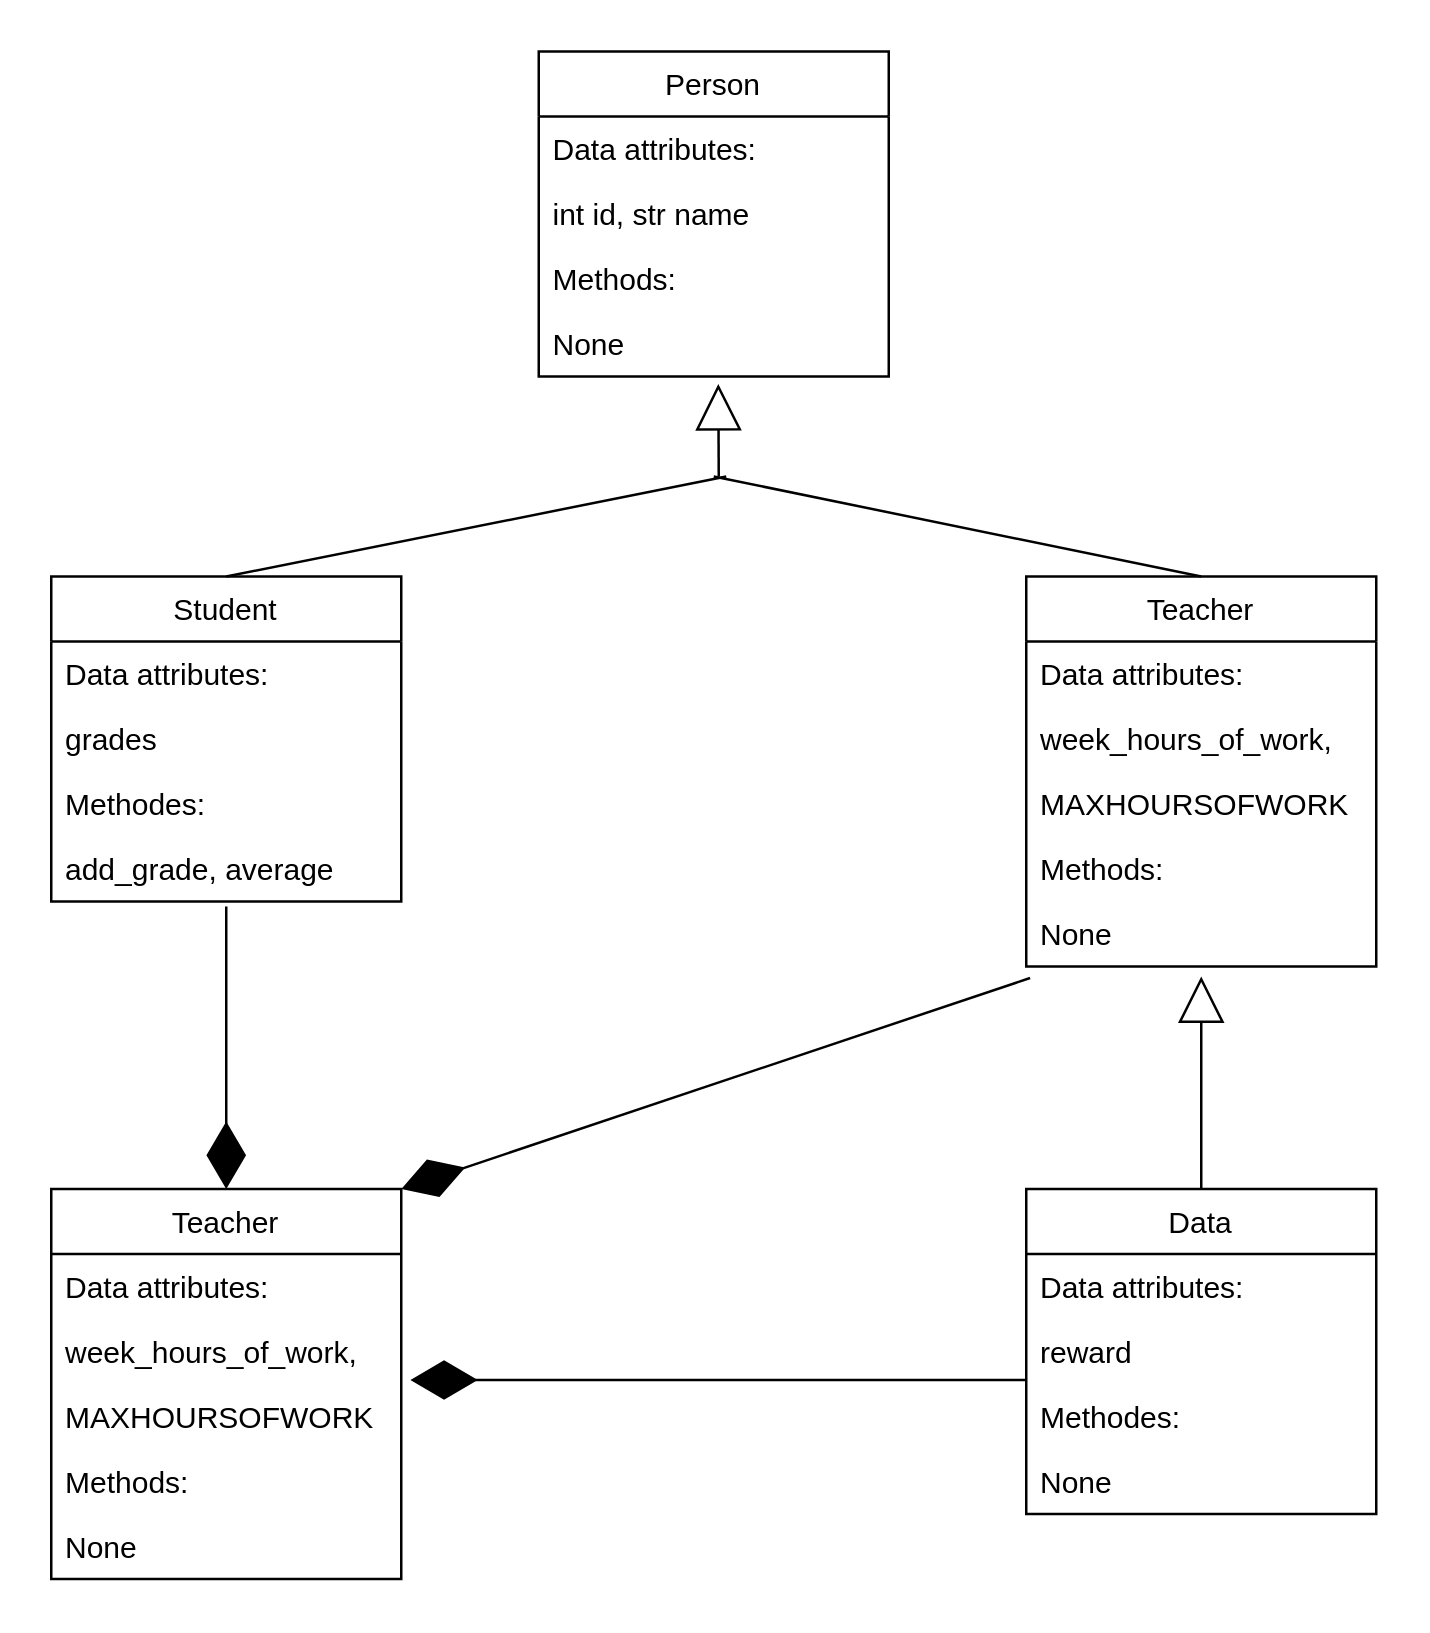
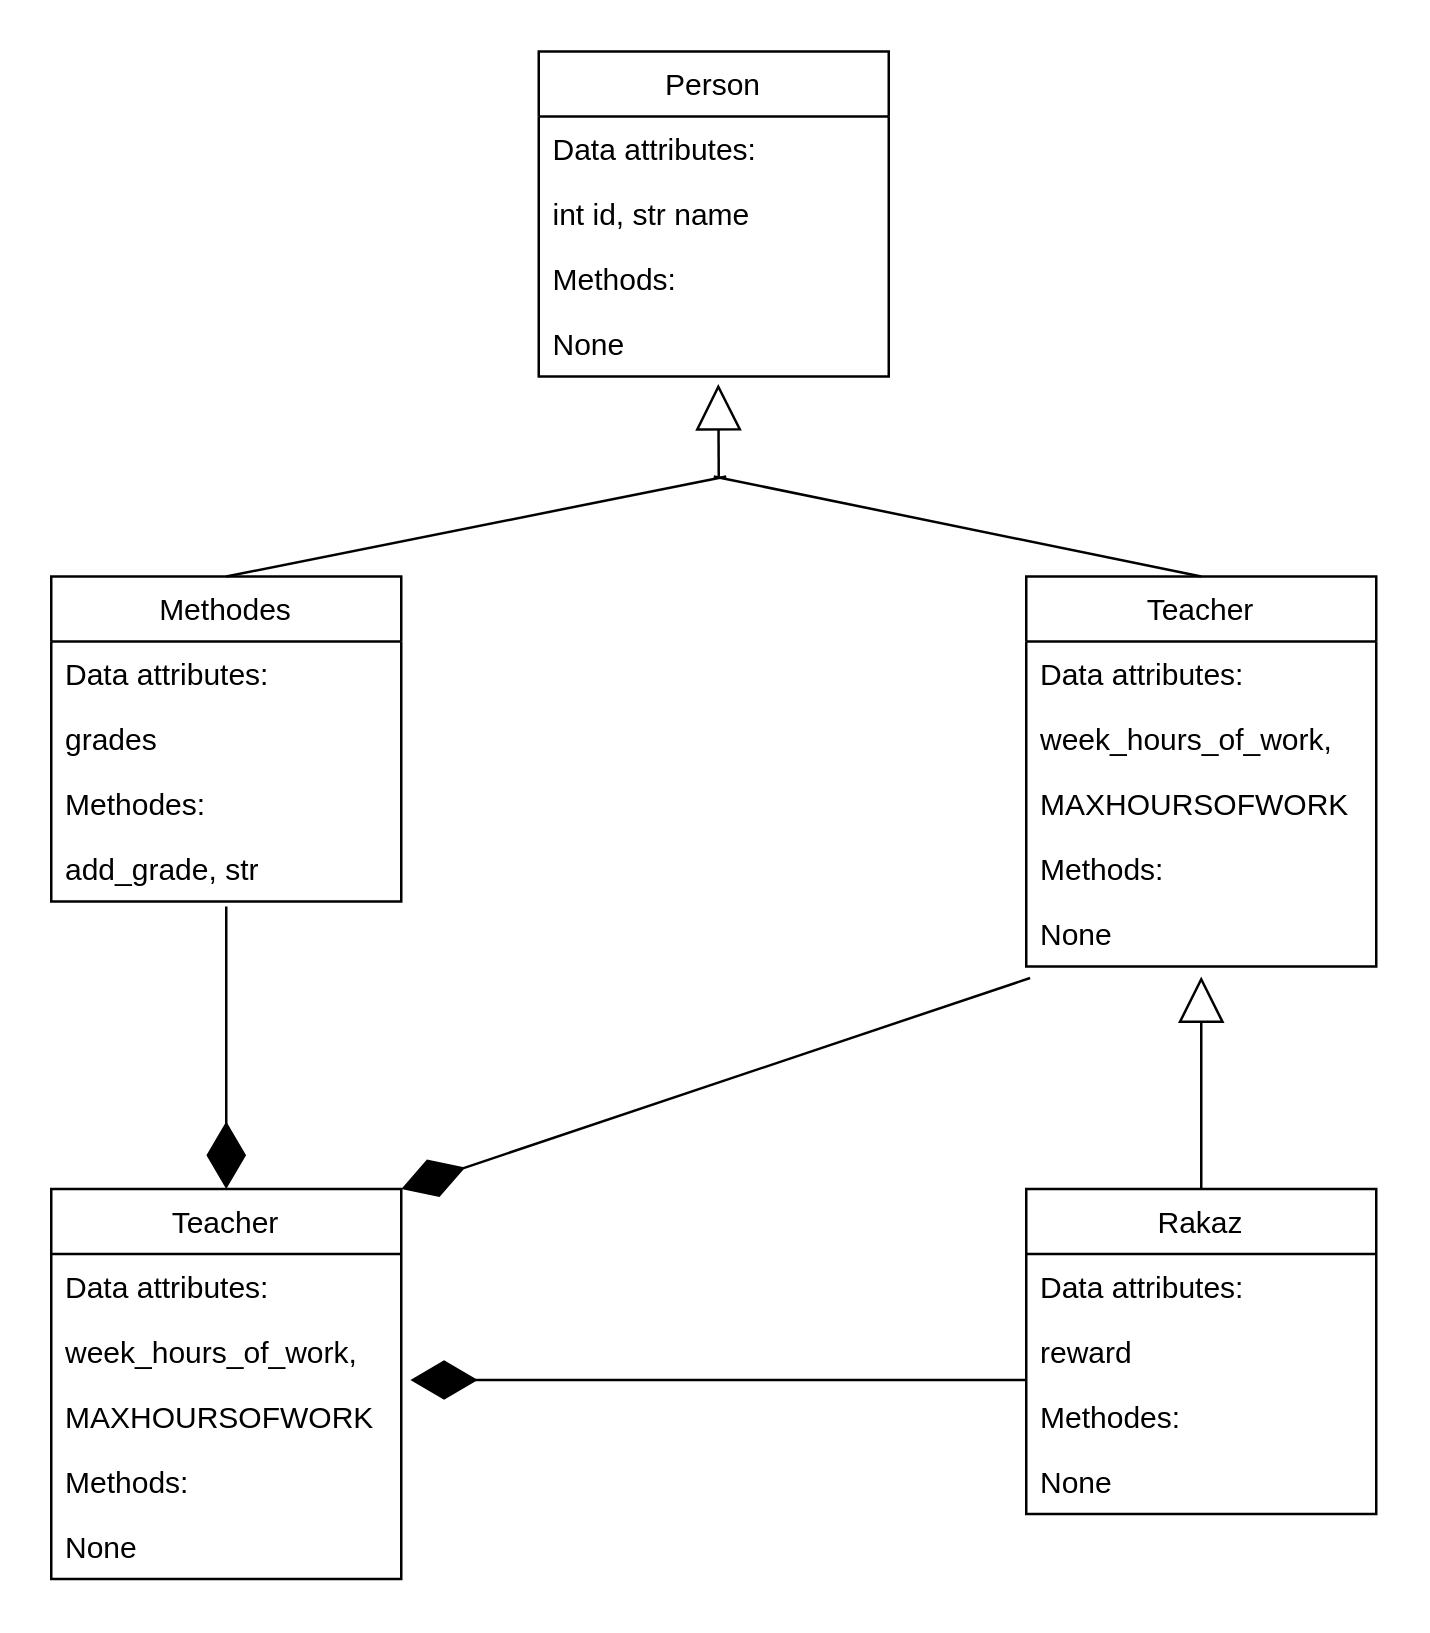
  <mxCell id="0" />
  <mxCell id="1" parent="0" />
  <mxCell id="2" value="Person" style="swimlane;fontStyle=0;childLayout=stackLayout;horizontal=1;startSize=26;horizontalStack=0;resizeParent=1;resizeParentMax=0;resizeLast=0;collapsible=1;marginBottom=0;" vertex="1" parent="1"><mxGeometry x="215" y="20" width="140" height="130" as="geometry" /></mxCell>
  <mxCell id="3" value="Data attributes:" style="text;strokeColor=none;fillColor=none;align=left;verticalAlign=top;spacingLeft=4;spacingRight=4;overflow=hidden;rotatable=0;points=[[0,0.5],[1,0.5]];portConstraint=eastwest;" vertex="1" parent="2"><mxGeometry y="26" width="140" height="26" as="geometry" /></mxCell>
  <mxCell id="4" value="int id, str name" style="text;strokeColor=none;fillColor=none;align=left;verticalAlign=top;spacingLeft=4;spacingRight=4;overflow=hidden;rotatable=0;points=[[0,0.5],[1,0.5]];portConstraint=eastwest;" vertex="1" parent="2"><mxGeometry y="52" width="140" height="26" as="geometry" /></mxCell>
  <mxCell id="5" value="Methods:" style="text;strokeColor=none;fillColor=none;align=left;verticalAlign=top;spacingLeft=4;spacingRight=4;overflow=hidden;rotatable=0;points=[[0,0.5],[1,0.5]];portConstraint=eastwest;" vertex="1" parent="2"><mxGeometry y="78" width="140" height="26" as="geometry" /></mxCell>
  <mxCell id="6" value="None" style="text;strokeColor=none;fillColor=none;align=left;verticalAlign=top;spacingLeft=4;spacingRight=4;overflow=hidden;rotatable=0;points=[[0,0.5],[1,0.5]];portConstraint=eastwest;" vertex="1" parent="2"><mxGeometry y="104" width="140" height="26" as="geometry" /></mxCell>
- <mxCell id="7" value="Student" style="swimlane;fontStyle=0;childLayout=stackLayout;horizontal=1;startSize=26;horizontalStack=0;resizeParent=1;resizeParentMax=0;resizeLast=0;collapsible=1;marginBottom=0;" vertex="1" parent="1"><mxGeometry x="20" y="230" width="140" height="130" as="geometry" /></mxCell>
+ <mxCell id="7" value="Methodes" style="swimlane;fontStyle=0;childLayout=stackLayout;horizontal=1;startSize=26;horizontalStack=0;resizeParent=1;resizeParentMax=0;resizeLast=0;collapsible=1;marginBottom=0;" vertex="1" parent="1"><mxGeometry x="20" y="230" width="140" height="130" as="geometry" /></mxCell>
  <mxCell id="8" value="Data attributes:" style="text;strokeColor=none;fillColor=none;align=left;verticalAlign=top;spacingLeft=4;spacingRight=4;overflow=hidden;rotatable=0;points=[[0,0.5],[1,0.5]];portConstraint=eastwest;" vertex="1" parent="7"><mxGeometry y="26" width="140" height="26" as="geometry" /></mxCell>
  <mxCell id="9" value="grades" style="text;strokeColor=none;fillColor=none;align=left;verticalAlign=top;spacingLeft=4;spacingRight=4;overflow=hidden;rotatable=0;points=[[0,0.5],[1,0.5]];portConstraint=eastwest;" vertex="1" parent="7"><mxGeometry y="52" width="140" height="26" as="geometry" /></mxCell>
  <mxCell id="10" value="Methodes:" style="text;strokeColor=none;fillColor=none;align=left;verticalAlign=top;spacingLeft=4;spacingRight=4;overflow=hidden;rotatable=0;points=[[0,0.5],[1,0.5]];portConstraint=eastwest;" vertex="1" parent="7"><mxGeometry y="78" width="140" height="26" as="geometry" /></mxCell>
- <mxCell id="11" value="add_grade, average" style="text;strokeColor=none;fillColor=none;align=left;verticalAlign=top;spacingLeft=4;spacingRight=4;overflow=hidden;rotatable=0;points=[[0,0.5],[1,0.5]];portConstraint=eastwest;" vertex="1" parent="7"><mxGeometry y="104" width="140" height="26" as="geometry" /></mxCell>
+ <mxCell id="11" value="add_grade, str" style="text;strokeColor=none;fillColor=none;align=left;verticalAlign=top;spacingLeft=4;spacingRight=4;overflow=hidden;rotatable=0;points=[[0,0.5],[1,0.5]];portConstraint=eastwest;" vertex="1" parent="7"><mxGeometry y="104" width="140" height="26" as="geometry" /></mxCell>
  <mxCell id="12" value="" style="endArrow=block;endSize=16;endFill=0;html=1;entryX=0.513;entryY=1.115;entryDx=0;entryDy=0;entryPerimeter=0;" edge="1" parent="1" target="6"><mxGeometry width="160" relative="1" as="geometry"><mxPoint x="287" y="190" as="sourcePoint" /><mxPoint x="360" y="270" as="targetPoint" /></mxGeometry></mxCell>
  <mxCell id="13" value="" style="endArrow=none;html=1;exitX=0.5;exitY=0;exitDx=0;exitDy=0;" edge="1" parent="1" source="7"><mxGeometry width="50" height="50" relative="1" as="geometry"><mxPoint x="250" y="290" as="sourcePoint" /><mxPoint x="290" y="190" as="targetPoint" /></mxGeometry></mxCell>
  <mxCell id="14" value="Teacher" style="swimlane;fontStyle=0;childLayout=stackLayout;horizontal=1;startSize=26;horizontalStack=0;resizeParent=1;resizeParentMax=0;resizeLast=0;collapsible=1;marginBottom=0;" vertex="1" parent="1"><mxGeometry x="410" y="230" width="140" height="156" as="geometry" /></mxCell>
  <mxCell id="15" value="Data attributes:" style="text;strokeColor=none;fillColor=none;align=left;verticalAlign=top;spacingLeft=4;spacingRight=4;overflow=hidden;rotatable=0;points=[[0,0.5],[1,0.5]];portConstraint=eastwest;" vertex="1" parent="14"><mxGeometry y="26" width="140" height="26" as="geometry" /></mxCell>
  <mxCell id="16" value="week_hours_of_work," style="text;strokeColor=none;fillColor=none;align=left;verticalAlign=top;spacingLeft=4;spacingRight=4;overflow=hidden;rotatable=0;points=[[0,0.5],[1,0.5]];portConstraint=eastwest;" vertex="1" parent="14"><mxGeometry y="52" width="140" height="26" as="geometry" /></mxCell>
  <mxCell id="17" value="MAXHOURSOFWORK" style="text;strokeColor=none;fillColor=none;align=left;verticalAlign=top;spacingLeft=4;spacingRight=4;overflow=hidden;rotatable=0;points=[[0,0.5],[1,0.5]];portConstraint=eastwest;" vertex="1" parent="14"><mxGeometry y="78" width="140" height="26" as="geometry" /></mxCell>
  <mxCell id="18" value="Methods:" style="text;strokeColor=none;fillColor=none;align=left;verticalAlign=top;spacingLeft=4;spacingRight=4;overflow=hidden;rotatable=0;points=[[0,0.5],[1,0.5]];portConstraint=eastwest;" vertex="1" parent="14"><mxGeometry y="104" width="140" height="26" as="geometry" /></mxCell>
  <mxCell id="19" value="None" style="text;strokeColor=none;fillColor=none;align=left;verticalAlign=top;spacingLeft=4;spacingRight=4;overflow=hidden;rotatable=0;points=[[0,0.5],[1,0.5]];portConstraint=eastwest;" vertex="1" parent="14"><mxGeometry y="130" width="140" height="26" as="geometry" /></mxCell>
  <mxCell id="20" value="" style="endArrow=none;html=1;exitX=0.5;exitY=0;exitDx=0;exitDy=0;" edge="1" parent="1" source="14"><mxGeometry width="50" height="50" relative="1" as="geometry"><mxPoint x="235" y="240" as="sourcePoint" /><mxPoint x="285" y="190" as="targetPoint" /></mxGeometry></mxCell>
- <mxCell id="21" value="Data" style="swimlane;fontStyle=0;childLayout=stackLayout;horizontal=1;startSize=26;horizontalStack=0;resizeParent=1;resizeParentMax=0;resizeLast=0;collapsible=1;marginBottom=0;" vertex="1" parent="1"><mxGeometry x="410" y="475" width="140" height="130" as="geometry" /></mxCell>
+ <mxCell id="21" value="Rakaz" style="swimlane;fontStyle=0;childLayout=stackLayout;horizontal=1;startSize=26;horizontalStack=0;resizeParent=1;resizeParentMax=0;resizeLast=0;collapsible=1;marginBottom=0;" vertex="1" parent="1"><mxGeometry x="410" y="475" width="140" height="130" as="geometry" /></mxCell>
  <mxCell id="22" value="Data attributes:" style="text;strokeColor=none;fillColor=none;align=left;verticalAlign=top;spacingLeft=4;spacingRight=4;overflow=hidden;rotatable=0;points=[[0,0.5],[1,0.5]];portConstraint=eastwest;" vertex="1" parent="21"><mxGeometry y="26" width="140" height="26" as="geometry" /></mxCell>
  <mxCell id="23" value="reward" style="text;strokeColor=none;fillColor=none;align=left;verticalAlign=top;spacingLeft=4;spacingRight=4;overflow=hidden;rotatable=0;points=[[0,0.5],[1,0.5]];portConstraint=eastwest;" vertex="1" parent="21"><mxGeometry y="52" width="140" height="26" as="geometry" /></mxCell>
  <mxCell id="24" value="Methodes:" style="text;strokeColor=none;fillColor=none;align=left;verticalAlign=top;spacingLeft=4;spacingRight=4;overflow=hidden;rotatable=0;points=[[0,0.5],[1,0.5]];portConstraint=eastwest;" vertex="1" parent="21"><mxGeometry y="78" width="140" height="26" as="geometry" /></mxCell>
  <mxCell id="25" value="None" style="text;strokeColor=none;fillColor=none;align=left;verticalAlign=top;spacingLeft=4;spacingRight=4;overflow=hidden;rotatable=0;points=[[0,0.5],[1,0.5]];portConstraint=eastwest;" vertex="1" parent="21"><mxGeometry y="104" width="140" height="26" as="geometry" /></mxCell>
  <mxCell id="26" value="" style="endArrow=block;endSize=16;endFill=0;html=1;exitX=0.5;exitY=0;exitDx=0;exitDy=0;" edge="1" parent="1" source="21"><mxGeometry width="160" relative="1" as="geometry"><mxPoint x="200" y="490" as="sourcePoint" /><mxPoint x="480" y="390" as="targetPoint" /></mxGeometry></mxCell>
  <mxCell id="27" value="Teacher" style="swimlane;fontStyle=0;childLayout=stackLayout;horizontal=1;startSize=26;horizontalStack=0;resizeParent=1;resizeParentMax=0;resizeLast=0;collapsible=1;marginBottom=0;" vertex="1" parent="1"><mxGeometry x="20" y="475" width="140" height="156" as="geometry" /></mxCell>
  <mxCell id="28" value="Data attributes:" style="text;strokeColor=none;fillColor=none;align=left;verticalAlign=top;spacingLeft=4;spacingRight=4;overflow=hidden;rotatable=0;points=[[0,0.5],[1,0.5]];portConstraint=eastwest;" vertex="1" parent="27"><mxGeometry y="26" width="140" height="26" as="geometry" /></mxCell>
  <mxCell id="29" value="week_hours_of_work," style="text;strokeColor=none;fillColor=none;align=left;verticalAlign=top;spacingLeft=4;spacingRight=4;overflow=hidden;rotatable=0;points=[[0,0.5],[1,0.5]];portConstraint=eastwest;" vertex="1" parent="27"><mxGeometry y="52" width="140" height="26" as="geometry" /></mxCell>
  <mxCell id="30" value="MAXHOURSOFWORK" style="text;strokeColor=none;fillColor=none;align=left;verticalAlign=top;spacingLeft=4;spacingRight=4;overflow=hidden;rotatable=0;points=[[0,0.5],[1,0.5]];portConstraint=eastwest;" vertex="1" parent="27"><mxGeometry y="78" width="140" height="26" as="geometry" /></mxCell>
  <mxCell id="31" value="Methods:" style="text;strokeColor=none;fillColor=none;align=left;verticalAlign=top;spacingLeft=4;spacingRight=4;overflow=hidden;rotatable=0;points=[[0,0.5],[1,0.5]];portConstraint=eastwest;" vertex="1" parent="27"><mxGeometry y="104" width="140" height="26" as="geometry" /></mxCell>
  <mxCell id="32" value="None" style="text;strokeColor=none;fillColor=none;align=left;verticalAlign=top;spacingLeft=4;spacingRight=4;overflow=hidden;rotatable=0;points=[[0,0.5],[1,0.5]];portConstraint=eastwest;" vertex="1" parent="27"><mxGeometry y="130" width="140" height="26" as="geometry" /></mxCell>
  <mxCell id="33" value="" style="endArrow=diamondThin;endFill=1;endSize=24;html=1;entryX=0.5;entryY=0;entryDx=0;entryDy=0;" edge="1" parent="1" target="27"><mxGeometry width="160" relative="1" as="geometry"><mxPoint x="90" y="362" as="sourcePoint" /><mxPoint x="360" y="490" as="targetPoint" /></mxGeometry></mxCell>
  <mxCell id="34" value="" style="endArrow=diamondThin;endFill=1;endSize=24;html=1;exitX=0.011;exitY=1.177;exitDx=0;exitDy=0;exitPerimeter=0;entryX=1;entryY=0;entryDx=0;entryDy=0;" edge="1" parent="1" source="19" target="27"><mxGeometry width="160" relative="1" as="geometry"><mxPoint x="200" y="490" as="sourcePoint" /><mxPoint x="360" y="490" as="targetPoint" /></mxGeometry></mxCell>
  <mxCell id="35" value="" style="endArrow=diamondThin;endFill=1;endSize=24;html=1;exitX=0;exitY=0.938;exitDx=0;exitDy=0;exitPerimeter=0;entryX=1.026;entryY=-0.062;entryDx=0;entryDy=0;entryPerimeter=0;" edge="1" parent="1" source="23" target="30"><mxGeometry width="160" relative="1" as="geometry"><mxPoint x="200" y="490" as="sourcePoint" /><mxPoint x="360" y="490" as="targetPoint" /></mxGeometry></mxCell>
